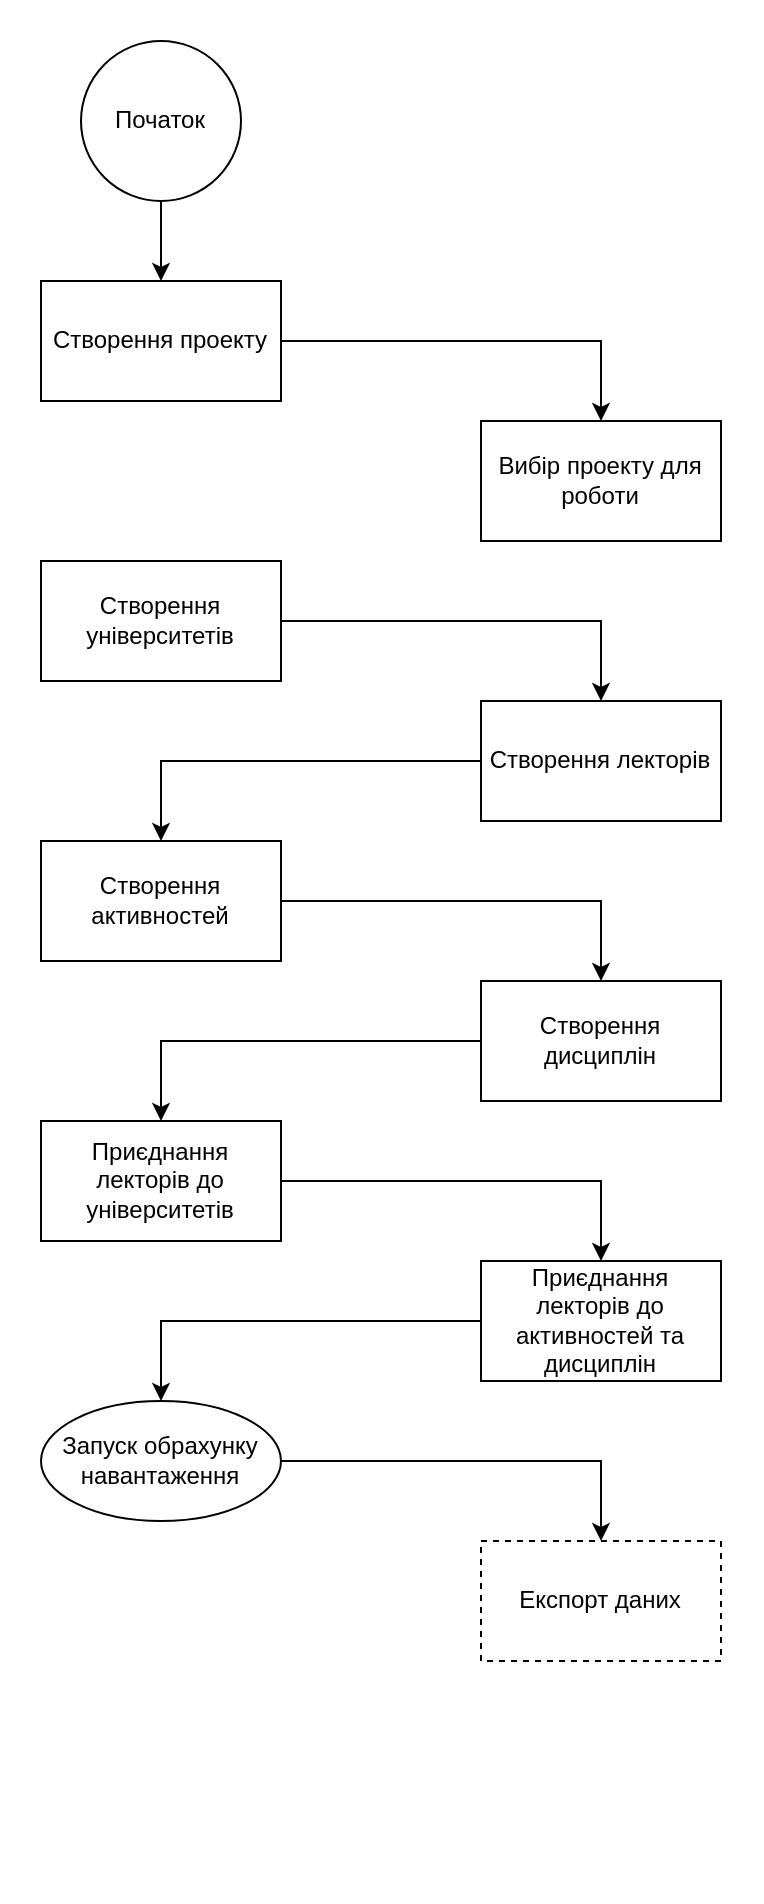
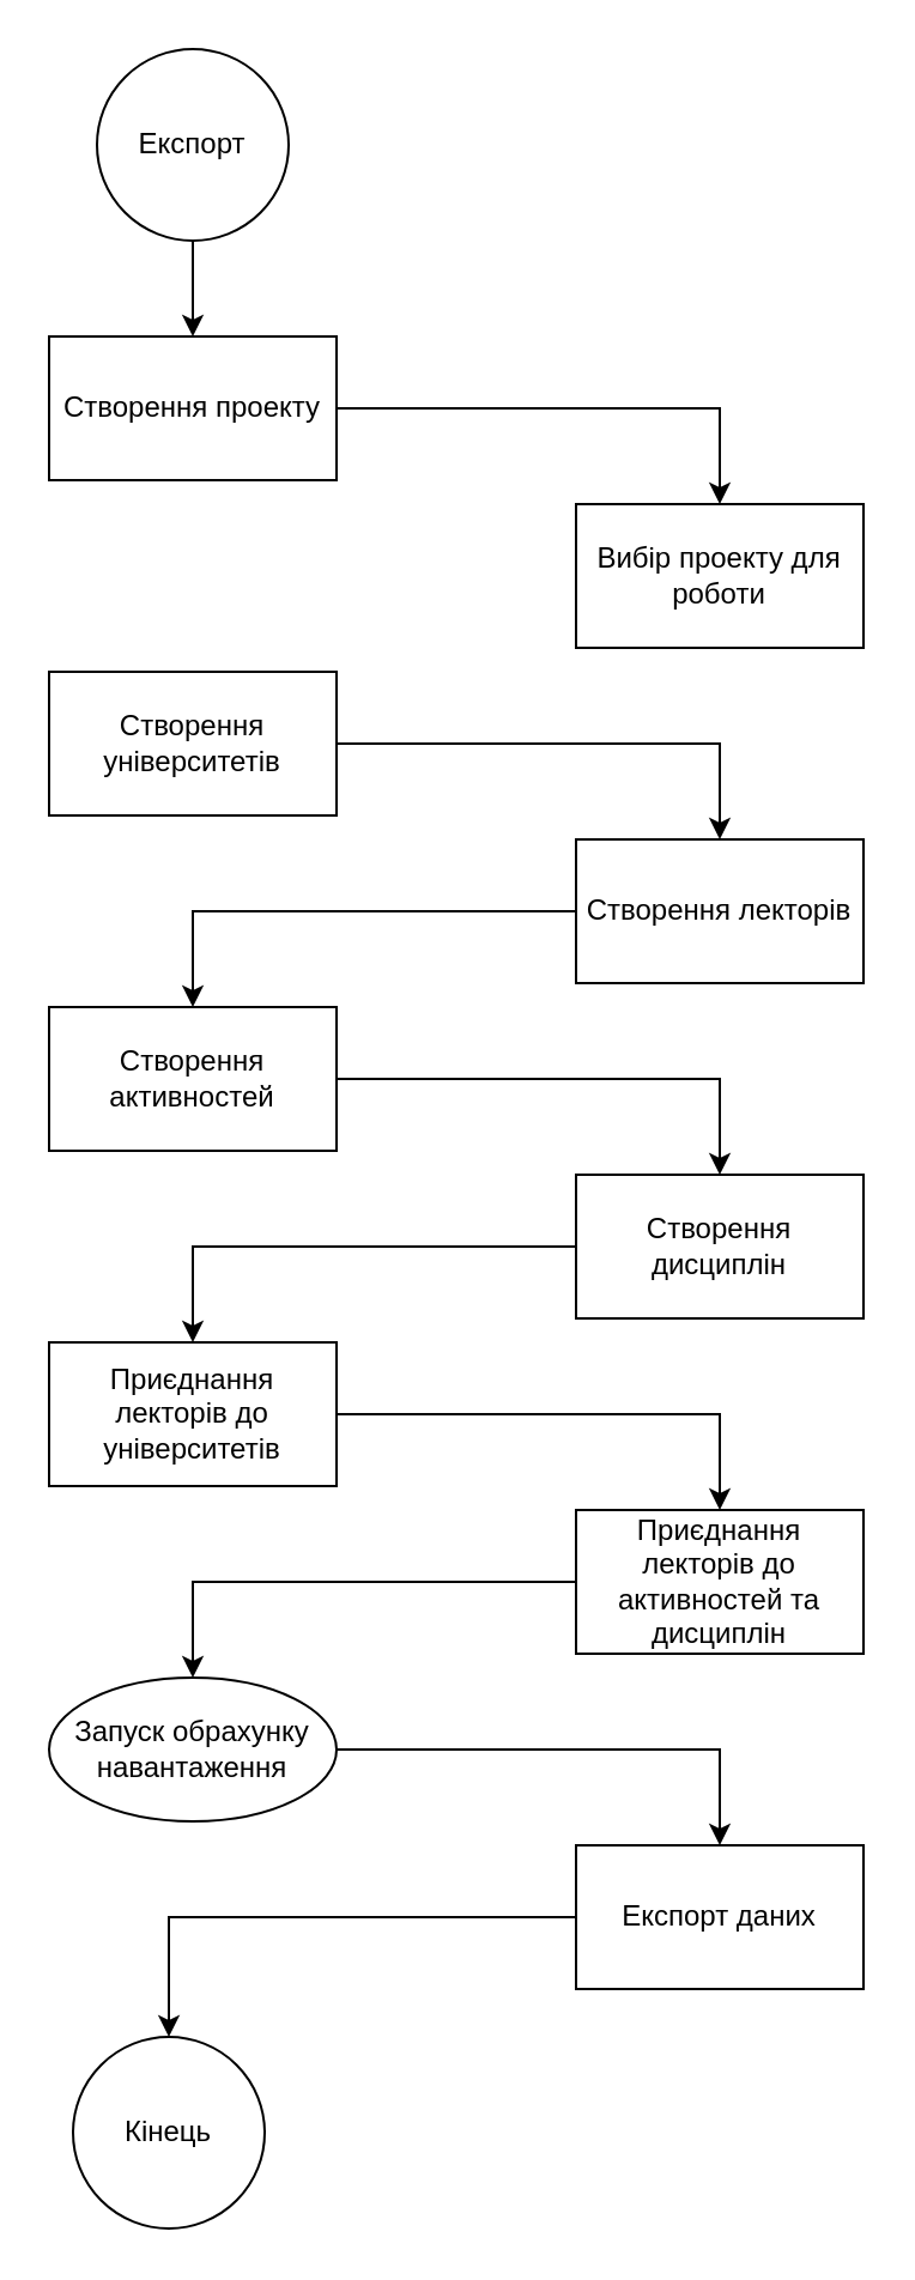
  <mxCell id="0" />
  <mxCell id="1" parent="0" />
  <mxCell id="2" value="" style="edgeStyle=orthogonalEdgeStyle;rounded=0;orthogonalLoop=1;jettySize=auto;html=1;" edge="1" parent="1" source="3" target="5"><mxGeometry relative="1" as="geometry" /></mxCell>
- <mxCell id="3" value="Початок" style="ellipse;whiteSpace=wrap;html=1;aspect=fixed;" vertex="1" parent="1"><mxGeometry x="40" y="20" width="80" height="80" as="geometry" /></mxCell>
+ <mxCell id="3" value="Експорт" style="ellipse;whiteSpace=wrap;html=1;aspect=fixed;" vertex="1" parent="1"><mxGeometry x="40" y="20" width="80" height="80" as="geometry" /></mxCell>
  <mxCell id="4" value="" style="edgeStyle=orthogonalEdgeStyle;rounded=0;orthogonalLoop=1;jettySize=auto;html=1;" edge="1" parent="1" source="5" target="14"><mxGeometry relative="1" as="geometry" /></mxCell>
  <mxCell id="5" value="Створення проекту" style="whiteSpace=wrap;html=1;" vertex="1" parent="1"><mxGeometry x="20" y="140" width="120" height="60" as="geometry" /></mxCell>
  <mxCell id="6" value="" style="edgeStyle=orthogonalEdgeStyle;rounded=0;orthogonalLoop=1;jettySize=auto;html=1;" edge="1" parent="1" source="7" target="9"><mxGeometry relative="1" as="geometry" /></mxCell>
  <mxCell id="7" value="Створення університетів" style="whiteSpace=wrap;html=1;" vertex="1" parent="1"><mxGeometry x="20" y="280" width="120" height="60" as="geometry" /></mxCell>
  <mxCell id="8" value="" style="edgeStyle=orthogonalEdgeStyle;rounded=0;orthogonalLoop=1;jettySize=auto;html=1;" edge="1" parent="1" source="9" target="11"><mxGeometry relative="1" as="geometry" /></mxCell>
  <mxCell id="9" value="Створення лекторів" style="whiteSpace=wrap;html=1;" vertex="1" parent="1"><mxGeometry x="240" y="350" width="120" height="60" as="geometry" /></mxCell>
  <mxCell id="10" value="" style="edgeStyle=orthogonalEdgeStyle;rounded=0;orthogonalLoop=1;jettySize=auto;html=1;" edge="1" parent="1" source="11" target="13"><mxGeometry relative="1" as="geometry" /></mxCell>
  <mxCell id="11" value="Створення активностей" style="whiteSpace=wrap;html=1;" vertex="1" parent="1"><mxGeometry x="20" y="420" width="120" height="60" as="geometry" /></mxCell>
  <mxCell id="12" value="" style="edgeStyle=orthogonalEdgeStyle;rounded=0;orthogonalLoop=1;jettySize=auto;html=1;" edge="1" parent="1" source="13" target="16"><mxGeometry relative="1" as="geometry" /></mxCell>
  <mxCell id="13" value="Створення дисциплін" style="whiteSpace=wrap;html=1;" vertex="1" parent="1"><mxGeometry x="240" y="490" width="120" height="60" as="geometry" /></mxCell>
  <mxCell id="14" value="&lt;span style=&quot;&quot;&gt;Вибір проекту для роботи&lt;/span&gt;" style="whiteSpace=wrap;html=1;" vertex="1" parent="1"><mxGeometry x="240" y="210" width="120" height="60" as="geometry" /></mxCell>
  <mxCell id="15" value="" style="edgeStyle=orthogonalEdgeStyle;rounded=0;orthogonalLoop=1;jettySize=auto;html=1;" edge="1" parent="1" source="16" target="18"><mxGeometry relative="1" as="geometry" /></mxCell>
  <mxCell id="16" value="Приєднання лекторів до університетів" style="whiteSpace=wrap;html=1;" vertex="1" parent="1"><mxGeometry x="20" y="560" width="120" height="60" as="geometry" /></mxCell>
  <mxCell id="17" value="" style="edgeStyle=orthogonalEdgeStyle;rounded=0;orthogonalLoop=1;jettySize=auto;html=1;" edge="1" parent="1" source="18" target="20"><mxGeometry relative="1" as="geometry" /></mxCell>
  <mxCell id="18" value="Приєднання лекторів до активностей та дисциплін" style="whiteSpace=wrap;html=1;" vertex="1" parent="1"><mxGeometry x="240" y="630" width="120" height="60" as="geometry" /></mxCell>
  <mxCell id="19" value="" style="edgeStyle=orthogonalEdgeStyle;rounded=0;orthogonalLoop=1;jettySize=auto;html=1;" edge="1" parent="1" source="20" target="22"><mxGeometry relative="1" as="geometry" /></mxCell>
  <mxCell id="20" value="Запуск обрахунку навантаження" style="ellipse;whiteSpace=wrap;html=1;" vertex="1" parent="1"><mxGeometry x="20" y="700" width="120" height="60" as="geometry" /></mxCell>
- <mxCell id="22" value="Експорт даних" style="whiteSpace=wrap;html=1;dashed=1;" vertex="1" parent="1"><mxGeometry x="240" y="770" width="120" height="60" as="geometry" /></mxCell>
+ <mxCell id="21" style="edgeStyle=orthogonalEdgeStyle;rounded=0;orthogonalLoop=1;jettySize=auto;html=1;entryX=0.5;entryY=0;entryDx=0;entryDy=0;" edge="1" parent="1" source="22" target="23"><mxGeometry relative="1" as="geometry" /></mxCell>
+ <mxCell id="22" value="Експорт даних" style="whiteSpace=wrap;html=1;" vertex="1" parent="1"><mxGeometry x="240" y="770" width="120" height="60" as="geometry" /></mxCell>
+ <mxCell id="23" value="Кінець" style="ellipse;whiteSpace=wrap;html=1;aspect=fixed;" vertex="1" parent="1"><mxGeometry x="30" y="850" width="80" height="80" as="geometry" /></mxCell>
